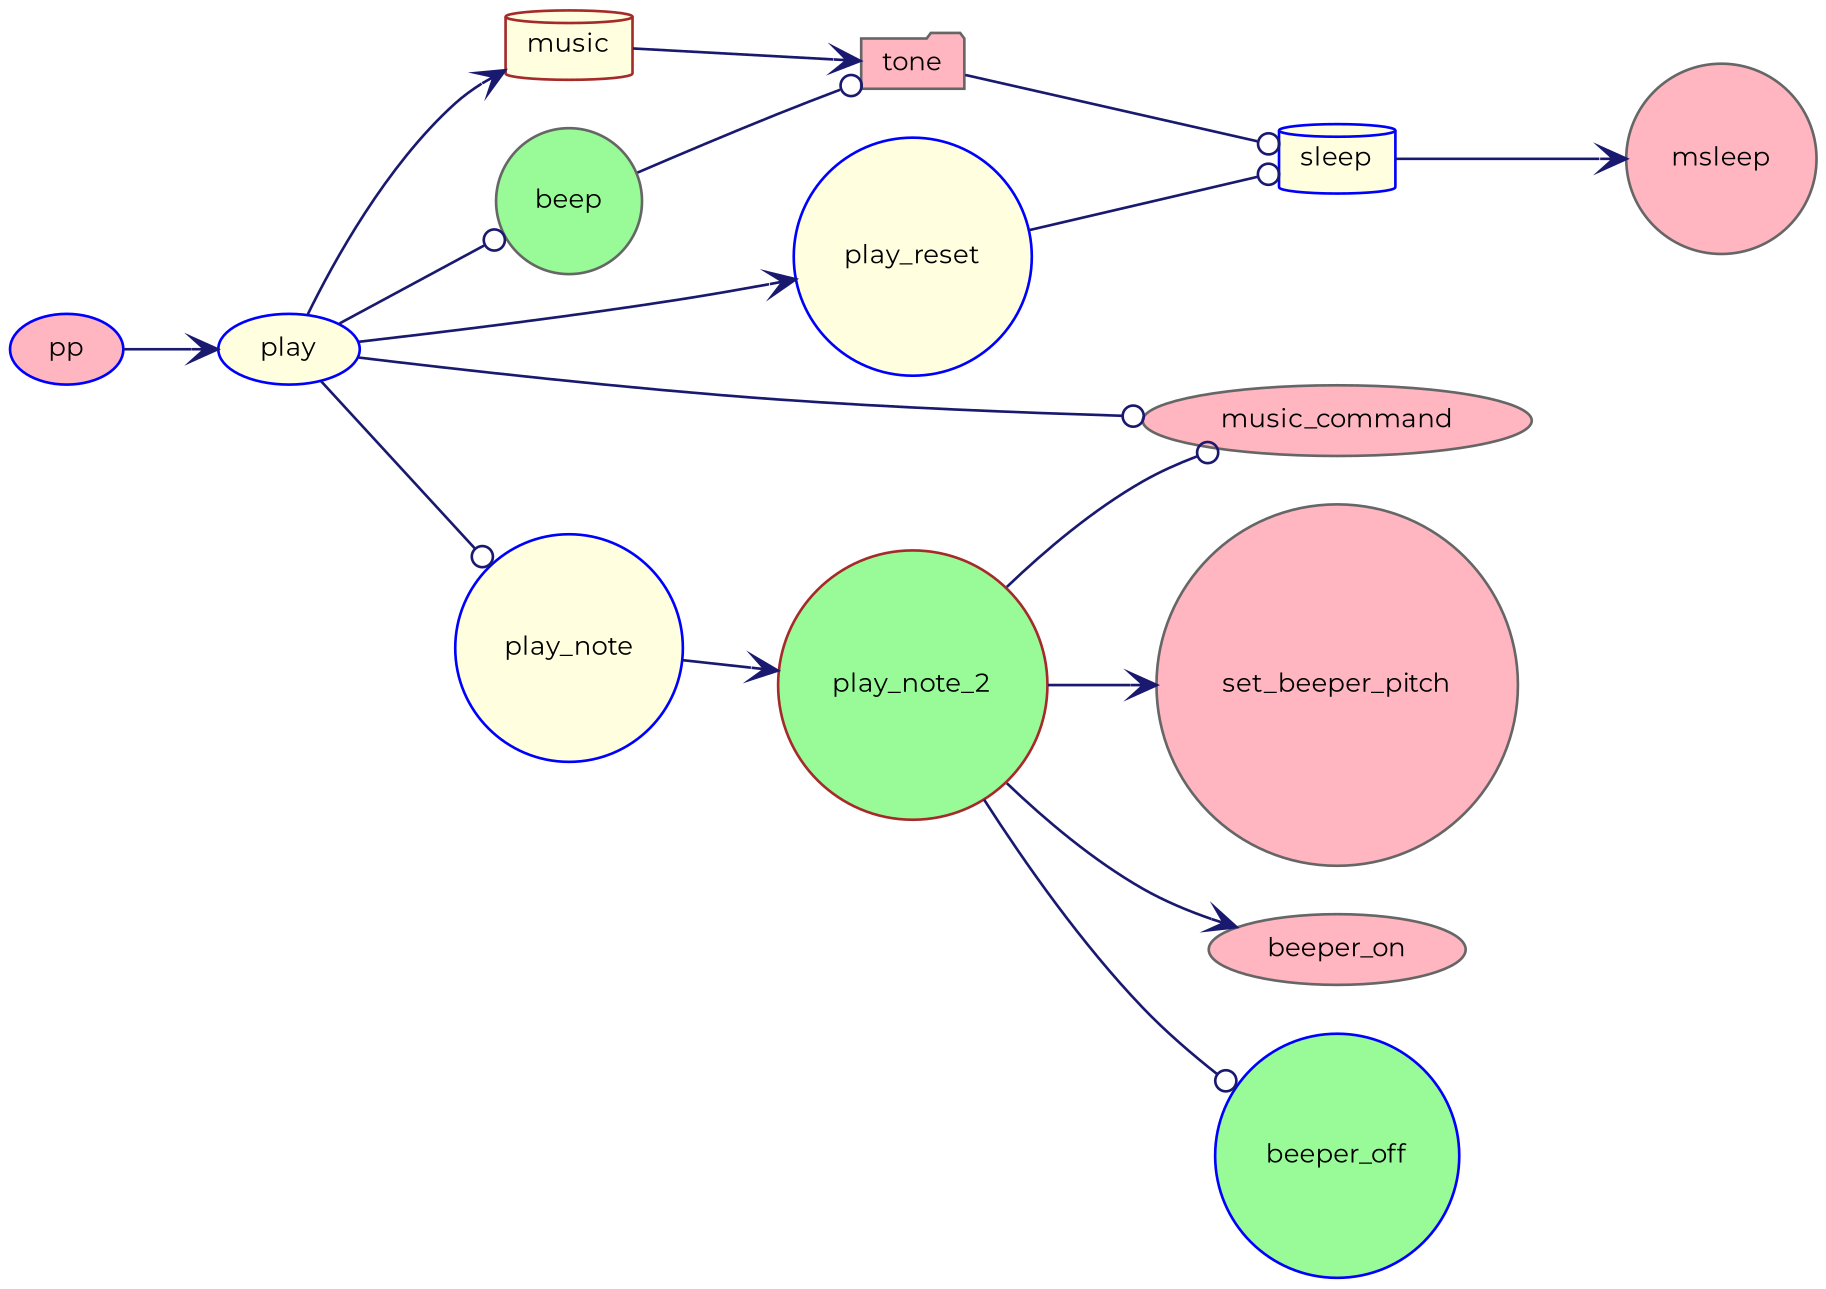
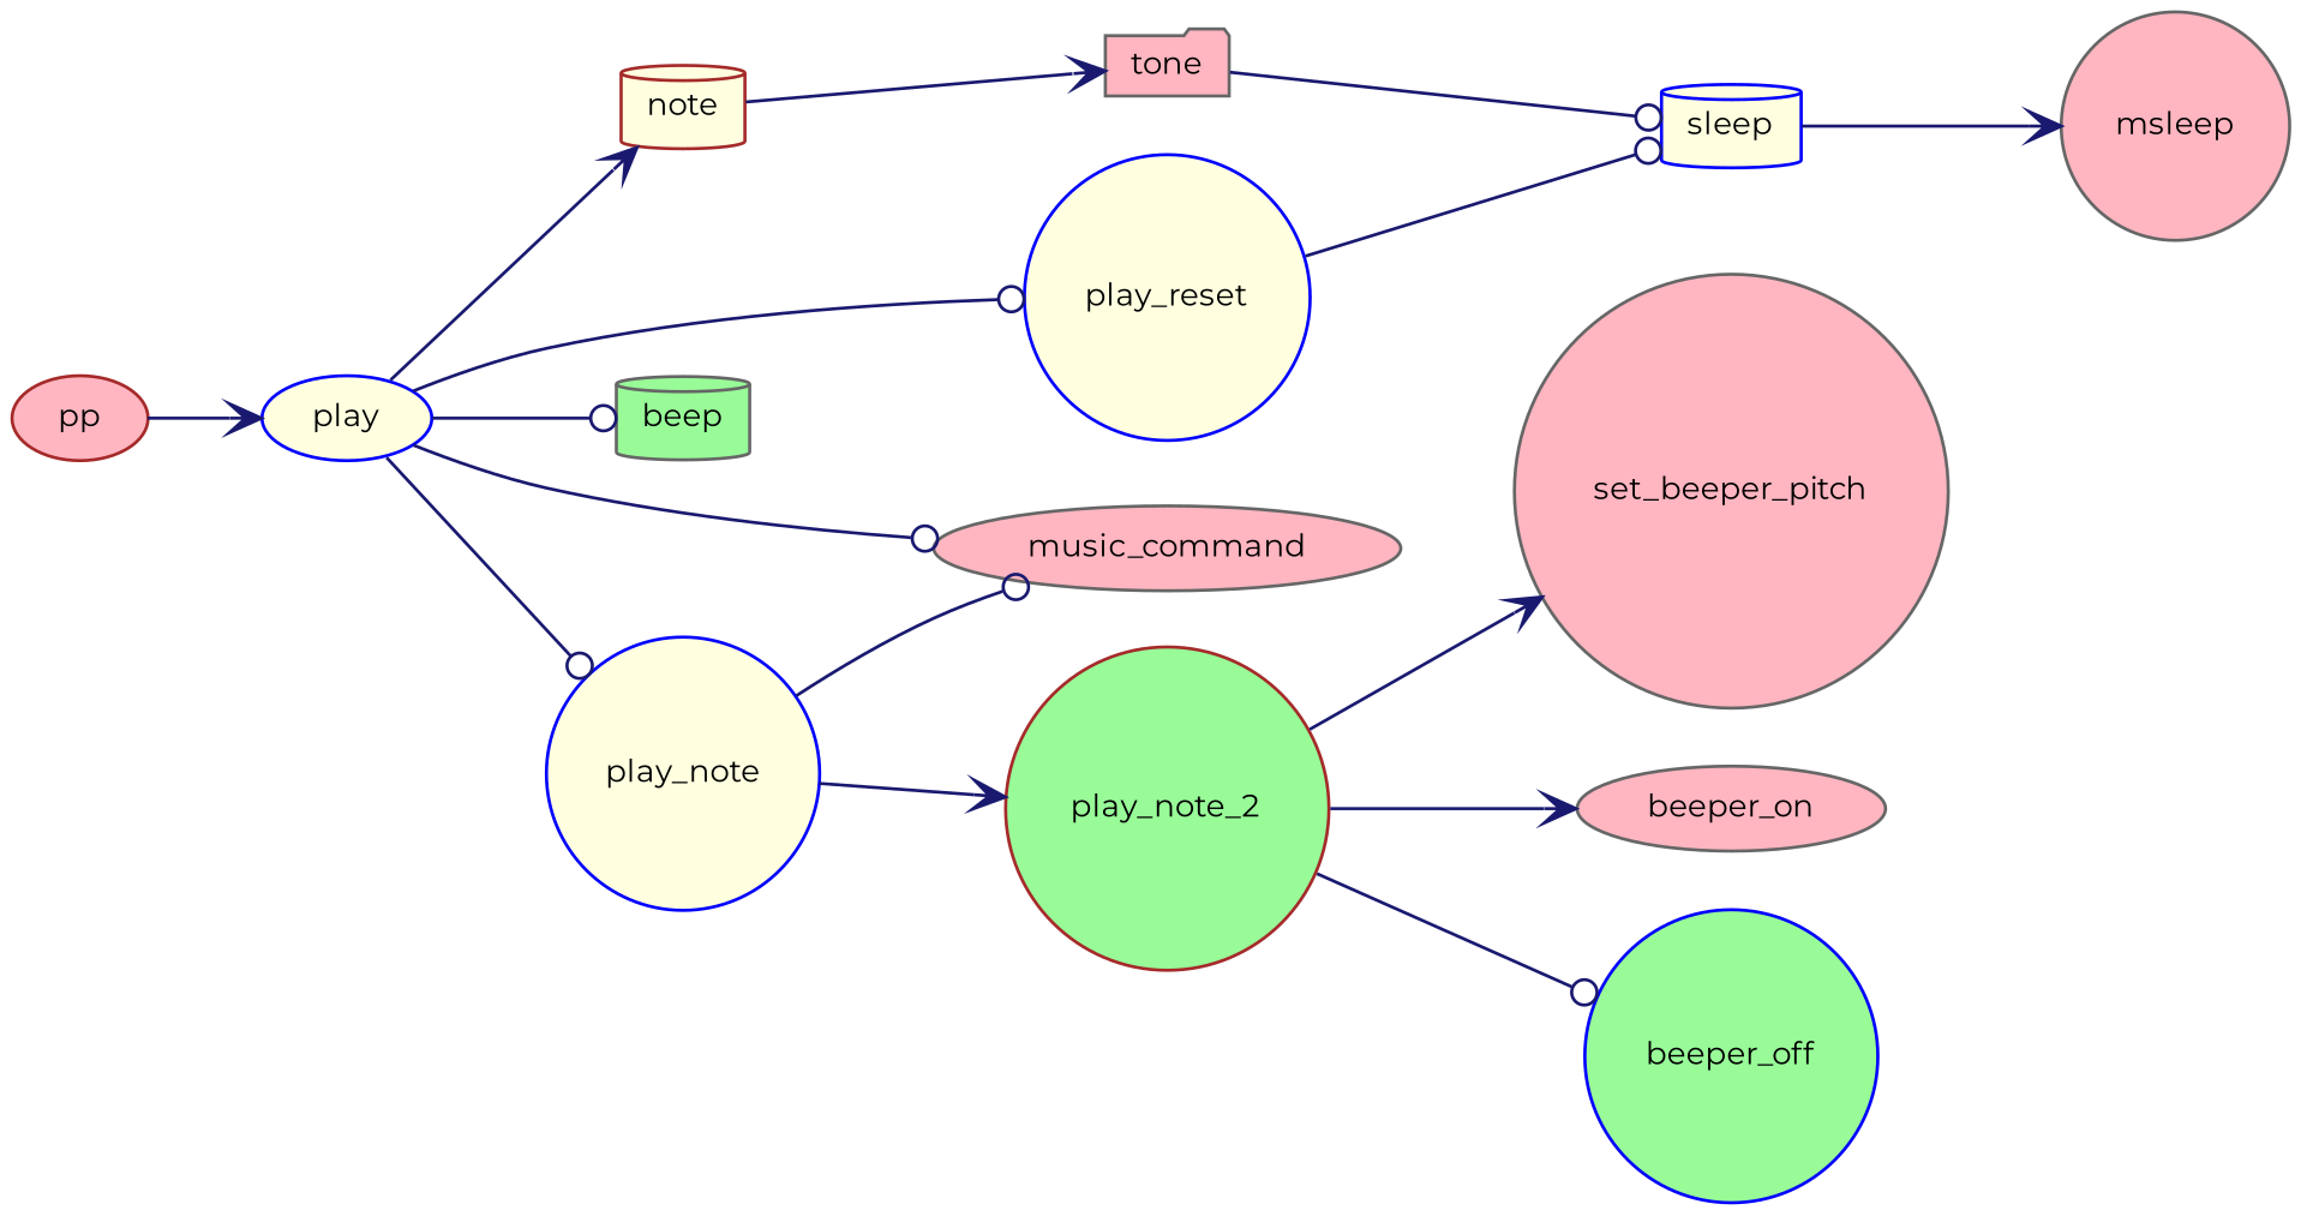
  digraph {
    fontname=Montserrat
    rankdir=LR
    node [color=blue fillcolor=lightpink fontname=Montserrat fontsize=10 shape=circle style=filled]
    edge [arrowhead=vee color=midnightblue fontname=Montserrat fontsize=10 labelfontname=Helvetica labelfontsize=10 style=solid]
-   n1 [fontcolor=black height=0.2 label=pp shape=ellipse width=0.4]
+   n1 [color=brown fontcolor=black height=0.2 label=pp shape=ellipse width=0.4]
    n2 [fillcolor=lightyellow height=0.2 label=play shape=ellipse width=0.4]
-   n3 [color=brown fillcolor=lightyellow height=0.2 label=music shape=cylinder width=0.4]
+   n3 [color=brown fillcolor=lightyellow height=0.2 label=note shape=cylinder width=0.4]
    n4 [fillcolor=lightyellow height=0.2 label=play_reset width=0.4]
-   n5 [color=gray40 fillcolor=palegreen height=0.2 label=beep width=0.4]
+   n5 [color=gray40 fillcolor=palegreen height=0.2 label=beep shape=cylinder width=0.4]
    n6 [fillcolor=lightyellow height=0.2 label=play_note width=0.4]
    n7 [color=gray40 height=0.2 label=music_command shape=ellipse width=0.4]
    n8 [color=gray40 height=0.2 label=tone shape=folder width=0.4]
    n9 [fillcolor=lightyellow height=0.2 label=sleep shape=cylinder width=0.4]
    n10 [color=gray40 height=0.2 label=msleep width=0.4]
    n11 [color=brown fillcolor=palegreen height=0.2 label=play_note_2 width=0.4]
    n12 [color=gray40 height=0.2 label=set_beeper_pitch width=0.4]
    n13 [color=gray40 height=0.2 label=beeper_on shape=ellipse width=0.4]
    n14 [fillcolor=palegreen height=0.2 label=beeper_off width=0.4]
    n1 -> n2
    n2 -> n3
-   n2 -> n4
+   n2 -> n4 [arrowhead=odot]
    n2 -> n5 [arrowhead=odot]
    n2 -> n6 [arrowhead=odot]
    n2 -> n7 [arrowhead=odot]
    n3 -> n8
    n4 -> n9 [arrowhead=odot]
-   n5 -> n8 [arrowhead=odot]
    n6 -> n11
    n8 -> n9 [arrowhead=odot]
    n9 -> n10
-   n11 -> n7 [arrowhead=odot]
+   n6 -> n7 [arrowhead=odot]
    n11 -> n12
    n11 -> n13
    n11 -> n14 [arrowhead=odot]
  }
